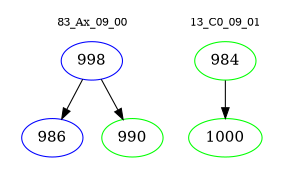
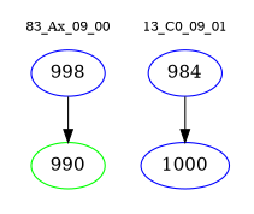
  digraph {
    node [color=blue]
    edge [color=black]
    n1 [label=998]
-   n2 [label=986]
    n3 [color=green label=990]
-   n4 [color=green label=984]
-   n5 [color=green label=1000]
+   n4 [label=984]
+   n5 [label=1000]
    subgraph cluster_1 {
      color=white
      fontsize=10
      label="83_Ax_09_00"
      n1
-     n2
      n3
    }
    subgraph cluster_2 {
      color=white
      fontsize=10
      label="13_C0_09_01"
      n4
      n5
    }
-   n1 -> n2
    n1 -> n3
    n4 -> n5
  }
